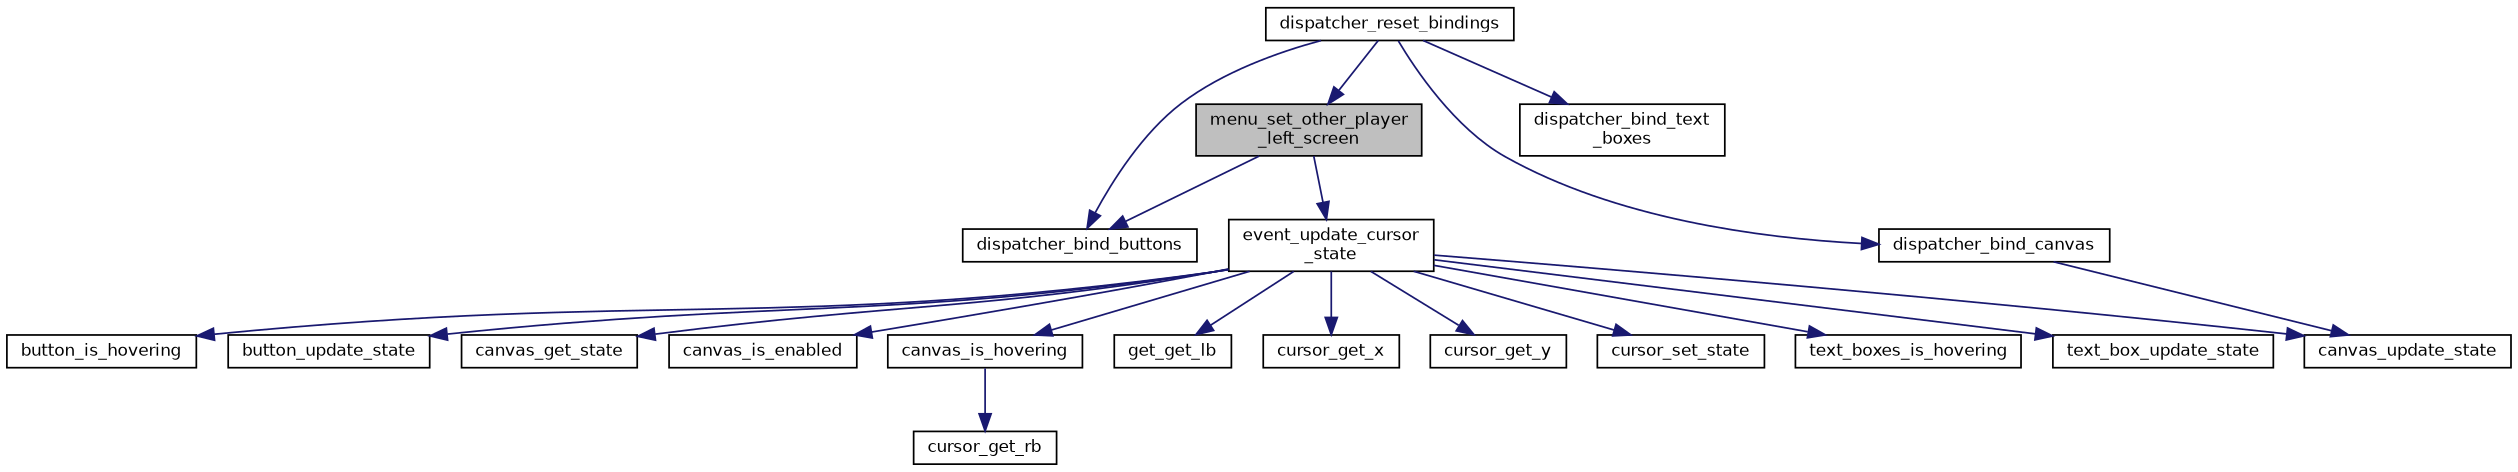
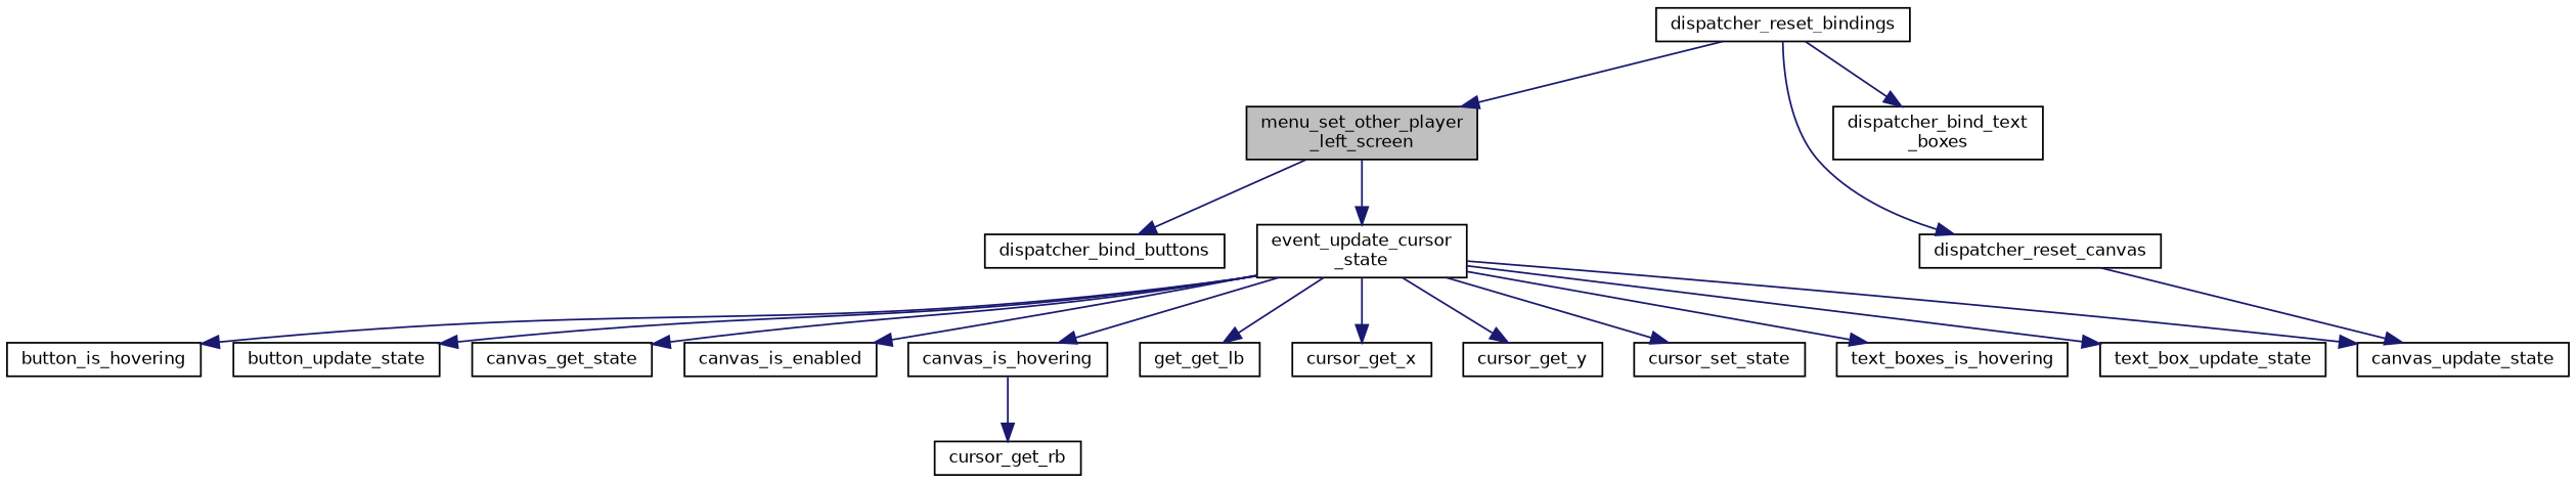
  digraph {
    rankdir=TB
    node [color=black fillcolor=white fontname=Helvetica fontsize=10 shape=record style=filled]
    edge [color=midnightblue fontname=Helvetica fontsize=10 labelfontname=Helvetica labelfontsize=10 style=solid]
    n1 [fillcolor=grey75 fontcolor=black height=0.2 label="menu_set_other_player\l_left_screen" width=0.4]
    n2 [height=0.2 label=dispatcher_bind_buttons width=0.4]
    n3 [height=0.2 label="event_update_cursor\l_state" width=0.4]
    n4 [height=0.2 label=dispatcher_reset_bindings width=0.4]
-   n5 [height=0.2 label=dispatcher_bind_canvas width=0.4]
+   n5 [height=0.2 label=dispatcher_reset_canvas width=0.4]
    n6 [height=0.2 label="dispatcher_bind_text\l_boxes" width=0.4]
    n7 [height=0.2 label=canvas_update_state width=0.4]
    n8 [height=0.2 label=button_is_hovering width=0.4]
    n9 [height=0.2 label=button_update_state width=0.4]
    n10 [height=0.2 label=canvas_get_state width=0.4]
    n11 [height=0.2 label=canvas_is_enabled width=0.4]
    n12 [height=0.2 label=canvas_is_hovering width=0.4]
    n13 [height=0.2 label=get_get_lb width=0.4]
    n14 [height=0.2 label=cursor_get_x width=0.4]
    n15 [height=0.2 label=cursor_get_y width=0.4]
    n16 [height=0.2 label=cursor_set_state width=0.4]
    n17 [height=0.2 label=text_boxes_is_hovering width=0.4]
    n18 [height=0.2 label=text_box_update_state width=0.4]
    n19 [height=0.2 label=cursor_get_rb width=0.4]
    n1 -> n2
    n1 -> n3
    n3 -> n7
    n3 -> n8
    n3 -> n9
    n3 -> n10
    n3 -> n11
    n3 -> n12
    n3 -> n13
    n3 -> n14
    n3 -> n15
    n3 -> n16
    n3 -> n17
    n3 -> n18
    n4 -> n1
-   n4 -> n2
    n4 -> n5
    n4 -> n6
    n5 -> n7
    n12 -> n19
  }
